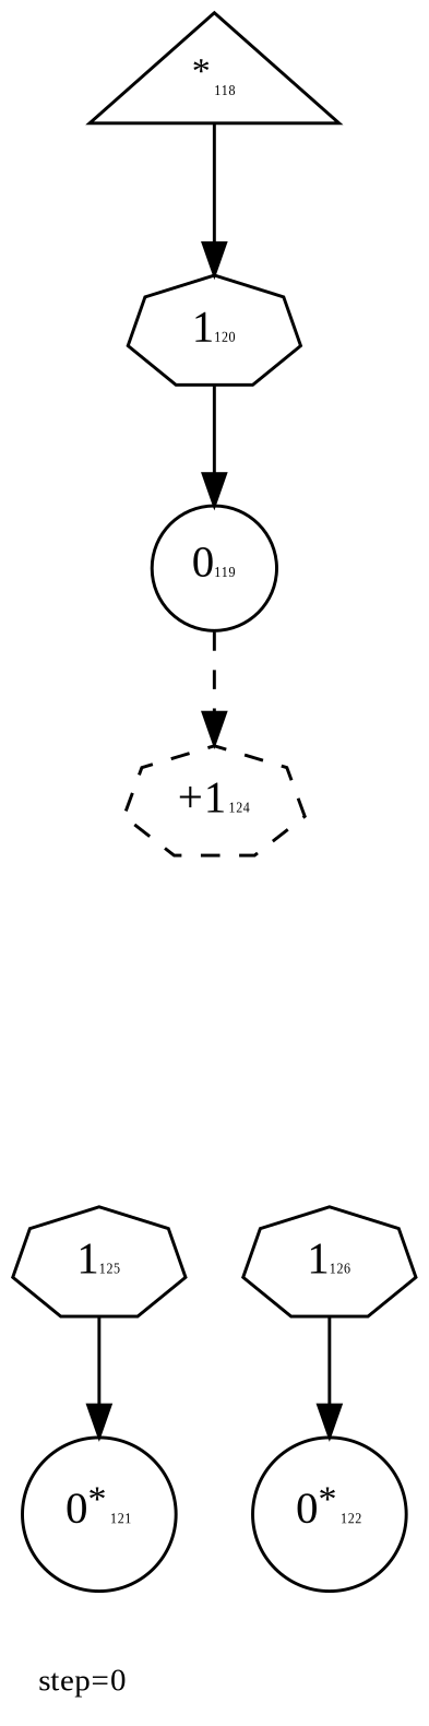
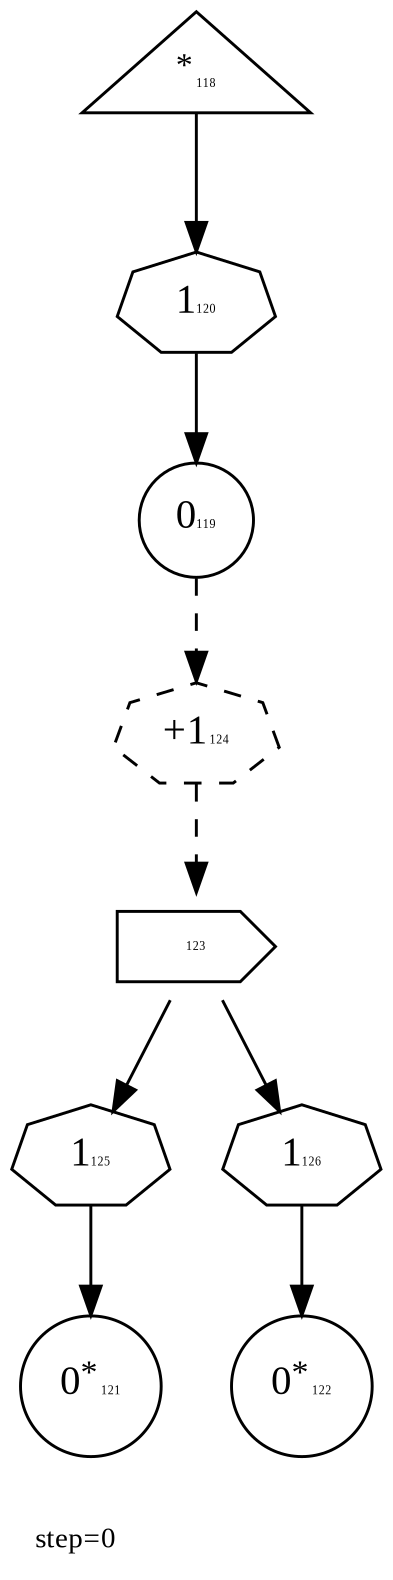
  digraph {
    fontsize=10
    label="step=0"
    labeljust=left
    labelloc=bottom
    fontname="Liberation Serif"
    node [color=black labelfontcolor=black peripheries=1 shape=septagon fontname="Liberation Serif"]
    edge [color=black fontname="Liberation Serif"]
    n1 [label=<<SUP>*</SUP><FONT POINT-SIZE='4'>118</FONT>> shape=triangle]
    n2 [label=<1<FONT POINT-SIZE='4'>120</FONT>> labelfontcolor=""]
    n3 [label=<0<FONT POINT-SIZE='4'>119</FONT>> shape=circle]
    n4 [label=<+1<FONT POINT-SIZE='4'>124</FONT>> style=dashed labelfontcolor=""]
    n5 [label=<0<SUP>*</SUP><FONT POINT-SIZE='4'>121</FONT>> shape=circle]
    n6 [label=<0<SUP>*</SUP><FONT POINT-SIZE='4'>122</FONT>> shape=circle]
+   n7 [label=<<FONT POINT-SIZE='4'>123</FONT>> shape=cds]
    n8 [label=<1<FONT POINT-SIZE='4'>125</FONT>> labelfontcolor=""]
    n9 [label=<1<FONT POINT-SIZE='4'>126</FONT>> labelfontcolor=""]
    n1 -> n2
    n2 -> n3
    n3 -> n4 [style=dashed]
+   n4 -> n7 [style=dashed]
+   n7 -> n8
+   n7 -> n9
    n8 -> n5
    n9 -> n6
  }
